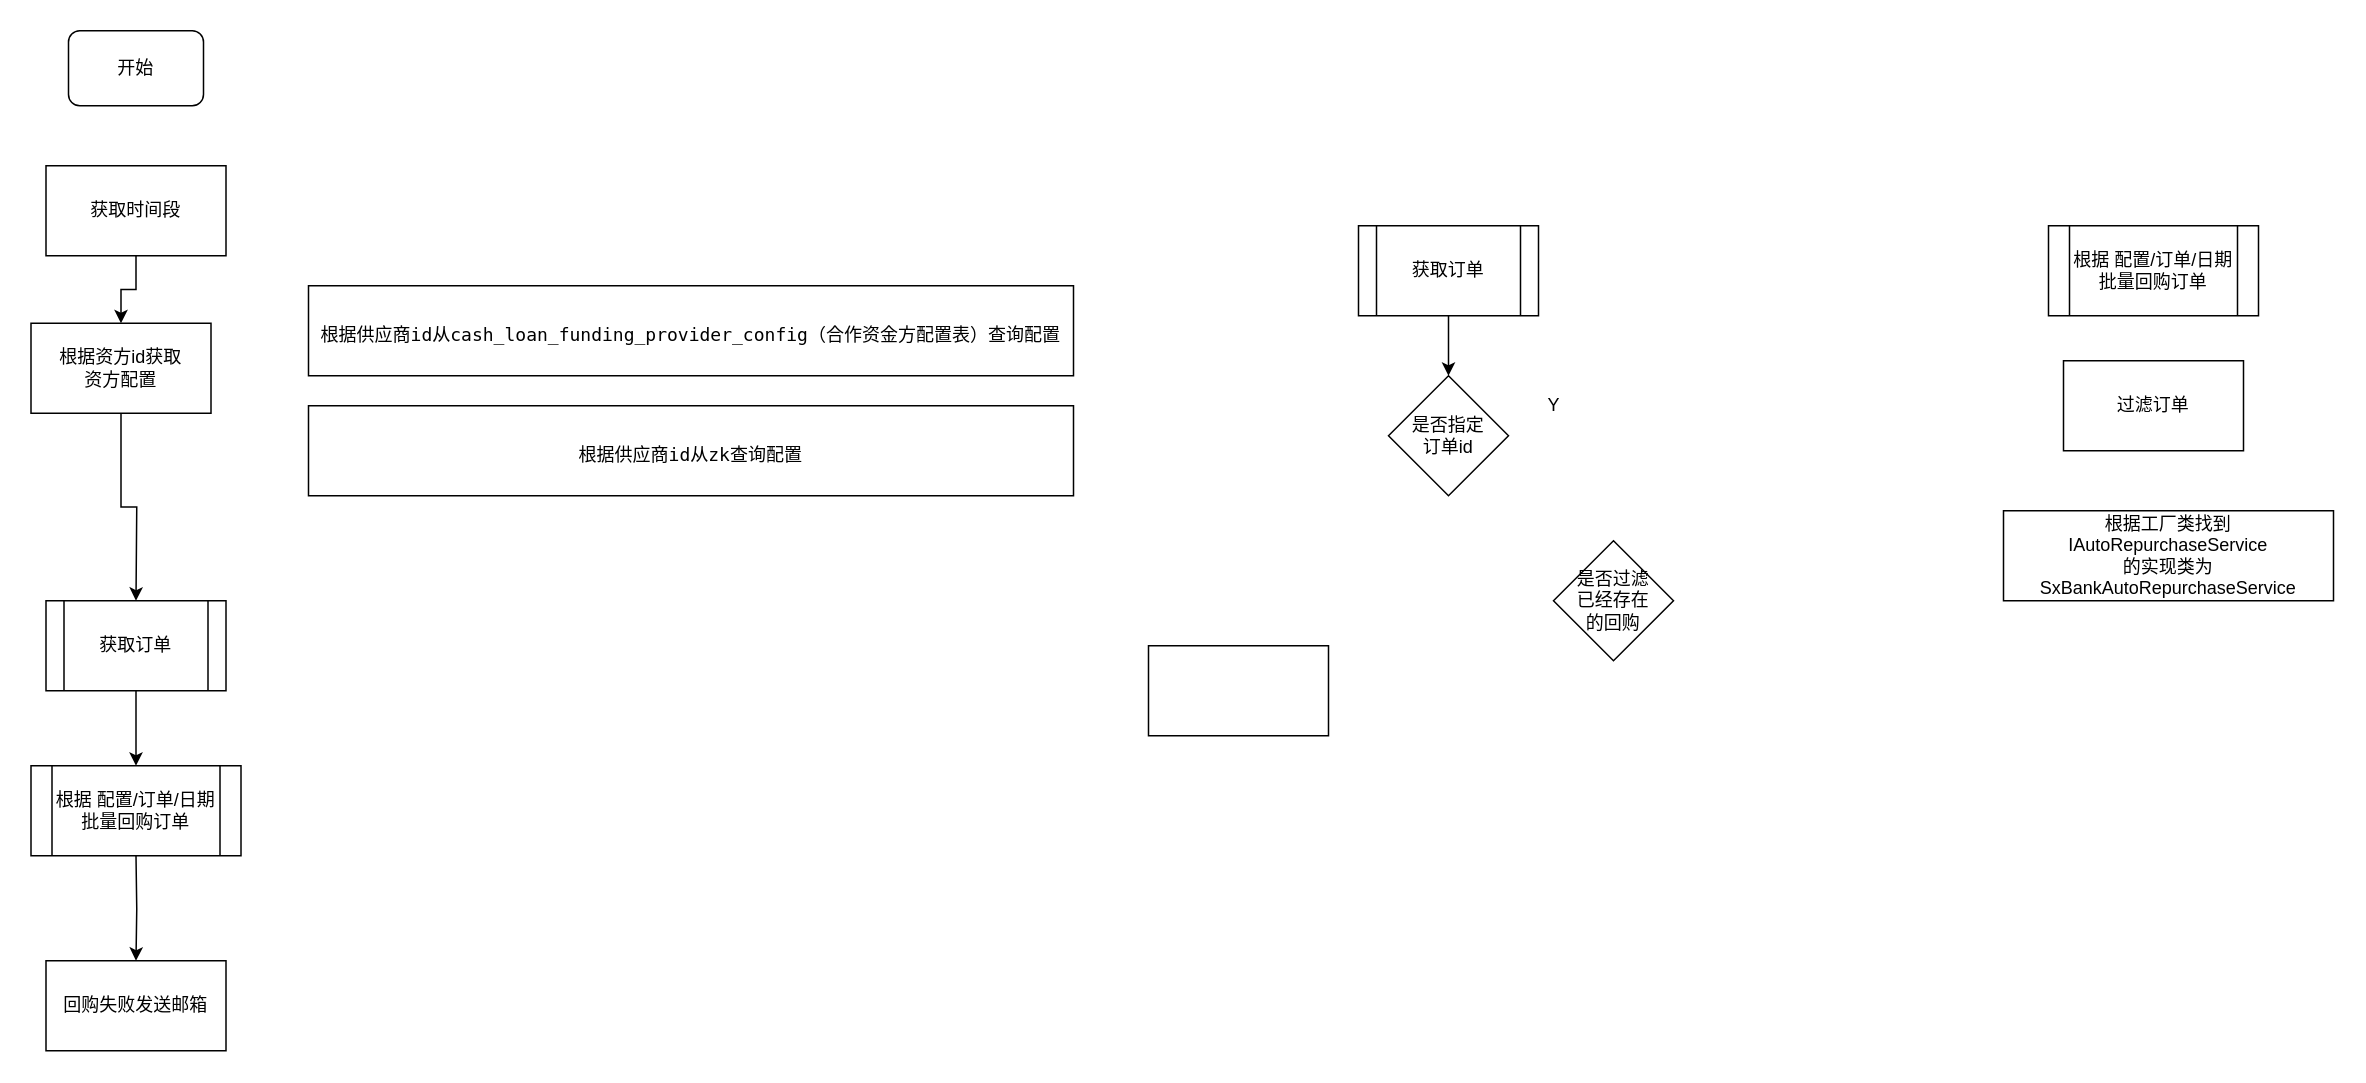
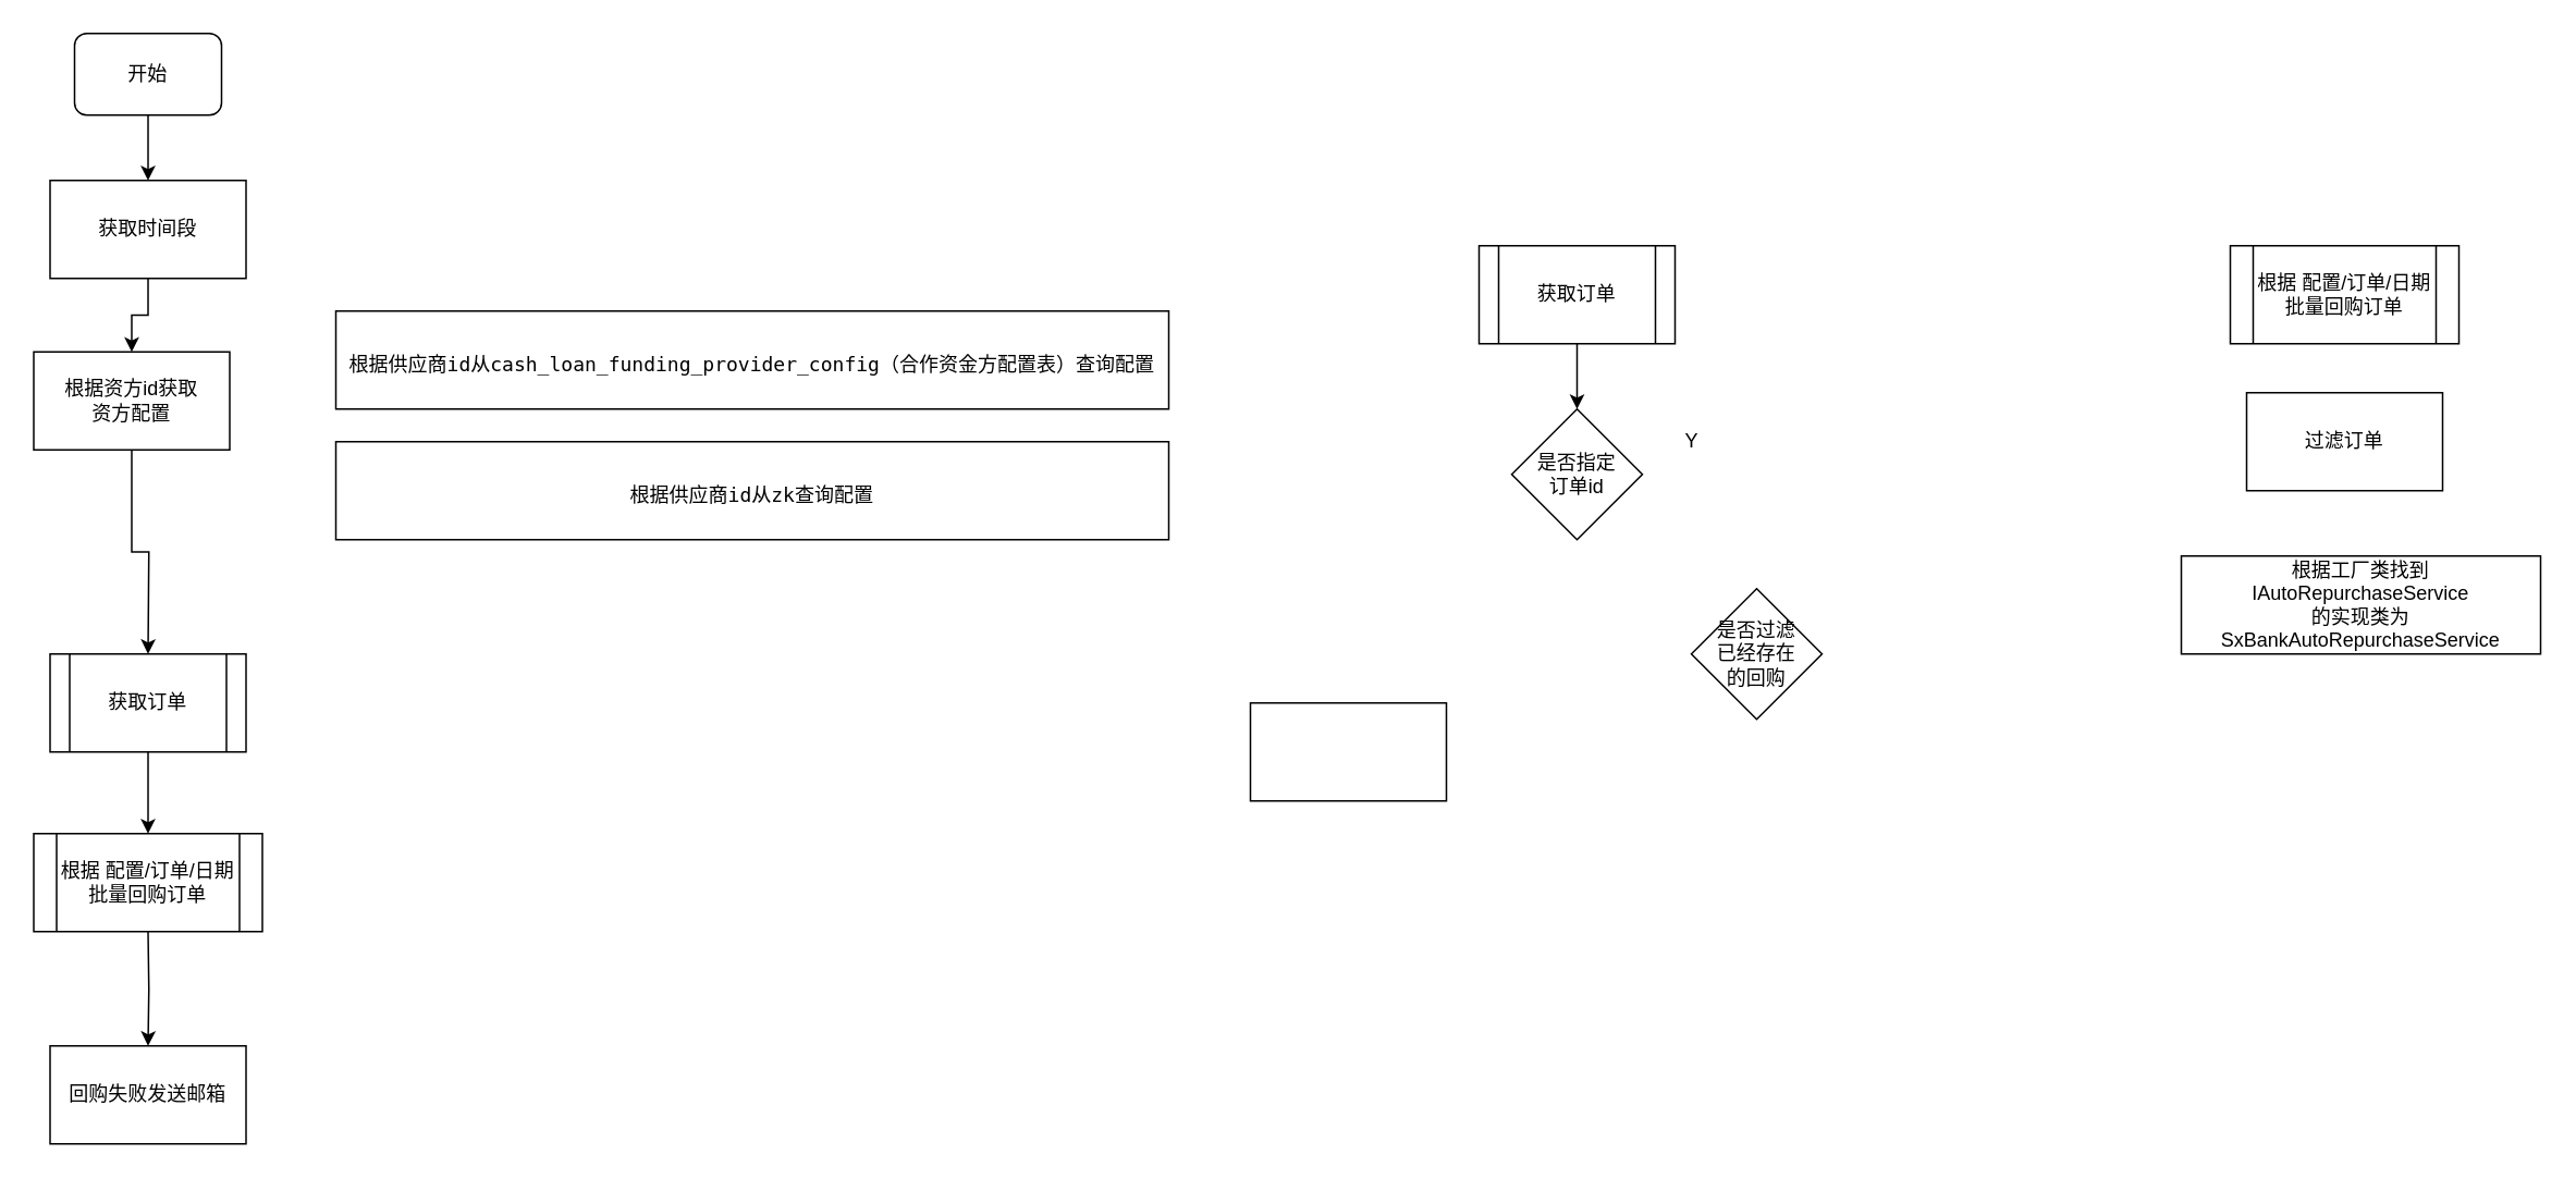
  <mxCell id="0" />
  <mxCell id="1" parent="0" />
+ <mxCell id="2" style="edgeStyle=orthogonalEdgeStyle;rounded=0;orthogonalLoop=1;jettySize=auto;html=1;exitX=0.5;exitY=1;exitDx=0;exitDy=0;entryX=0.5;entryY=0;entryDx=0;entryDy=0;" edge="1" parent="1" source="3" target="5"><mxGeometry relative="1" as="geometry" /></mxCell>
  <mxCell id="3" value="开始" style="rounded=1;whiteSpace=wrap;html=1;" vertex="1" parent="1"><mxGeometry x="45" y="20" width="90" height="50" as="geometry" /></mxCell>
  <mxCell id="4" style="edgeStyle=orthogonalEdgeStyle;rounded=0;orthogonalLoop=1;jettySize=auto;html=1;exitX=0.5;exitY=1;exitDx=0;exitDy=0;" edge="1" parent="1" source="5" target="9"><mxGeometry relative="1" as="geometry" /></mxCell>
  <mxCell id="5" value="获取时间段" style="rounded=0;whiteSpace=wrap;html=1;" vertex="1" parent="1"><mxGeometry x="30" y="110" width="120" height="60" as="geometry" /></mxCell>
  <mxCell id="6" style="edgeStyle=orthogonalEdgeStyle;rounded=0;orthogonalLoop=1;jettySize=auto;html=1;exitX=0.5;exitY=1;exitDx=0;exitDy=0;entryX=0.5;entryY=0;entryDx=0;entryDy=0;" edge="1" parent="1" target="7"><mxGeometry relative="1" as="geometry"><mxPoint x="90" y="570" as="sourcePoint" /></mxGeometry></mxCell>
  <mxCell id="7" value="回购失败发送邮箱" style="rounded=0;whiteSpace=wrap;html=1;" vertex="1" parent="1"><mxGeometry x="30" y="640" width="120" height="60" as="geometry" /></mxCell>
  <mxCell id="8" style="edgeStyle=orthogonalEdgeStyle;rounded=0;orthogonalLoop=1;jettySize=auto;html=1;exitX=0.5;exitY=1;exitDx=0;exitDy=0;" edge="1" parent="1" source="9"><mxGeometry relative="1" as="geometry"><mxPoint x="90" y="400" as="targetPoint" /></mxGeometry></mxCell>
  <mxCell id="9" value="根据资方id获取&lt;br&gt;资方配置" style="rounded=0;whiteSpace=wrap;html=1;" vertex="1" parent="1"><mxGeometry x="20" y="215" width="120" height="60" as="geometry" /></mxCell>
  <mxCell id="10" style="edgeStyle=orthogonalEdgeStyle;rounded=0;orthogonalLoop=1;jettySize=auto;html=1;exitX=0.5;exitY=1;exitDx=0;exitDy=0;" edge="1" parent="1"><mxGeometry relative="1" as="geometry"><mxPoint x="90" y="460" as="sourcePoint" /><mxPoint x="90" y="510" as="targetPoint" /></mxGeometry></mxCell>
  <mxCell id="11" value="&lt;div style=&quot;&quot;&gt;&lt;pre style=&quot;&quot;&gt;根据供应商id从cash_loan_funding_provider_config（合作资金方配置表）查询配置&lt;font face=&quot;JetBrains Mono, monospace&quot; color=&quot;#bcbec4&quot;&gt;&lt;span style=&quot;background-color: rgb(30, 31, 34); font-size: 13.5pt;&quot;&gt;&lt;br&gt;&lt;/span&gt;&lt;/font&gt;&lt;/pre&gt;&lt;/div&gt;" style="rounded=0;whiteSpace=wrap;html=1;" vertex="1" parent="1"><mxGeometry x="205" y="190" width="510" height="60" as="geometry" /></mxCell>
  <mxCell id="12" value="&lt;div style=&quot;&quot;&gt;&lt;pre style=&quot;&quot;&gt;根据供应商id从zk查询配置&lt;font face=&quot;JetBrains Mono, monospace&quot; color=&quot;#bcbec4&quot;&gt;&lt;span style=&quot;background-color: rgb(30, 31, 34); font-size: 13.5pt;&quot;&gt;&lt;br&gt;&lt;/span&gt;&lt;/font&gt;&lt;/pre&gt;&lt;/div&gt;" style="rounded=0;whiteSpace=wrap;html=1;" vertex="1" parent="1"><mxGeometry x="205" y="270" width="510" height="60" as="geometry" /></mxCell>
  <mxCell id="13" value="获取订单" style="shape=process;whiteSpace=wrap;html=1;backgroundOutline=1;" vertex="1" parent="1"><mxGeometry x="30" y="400" width="120" height="60" as="geometry" /></mxCell>
  <mxCell id="14" style="edgeStyle=orthogonalEdgeStyle;rounded=0;orthogonalLoop=1;jettySize=auto;html=1;exitX=0.5;exitY=1;exitDx=0;exitDy=0;entryX=0.5;entryY=0;entryDx=0;entryDy=0;" edge="1" parent="1" source="15" target="16"><mxGeometry relative="1" as="geometry" /></mxCell>
  <mxCell id="15" value="获取订单" style="shape=process;whiteSpace=wrap;html=1;backgroundOutline=1;" vertex="1" parent="1"><mxGeometry x="905" y="150" width="120" height="60" as="geometry" /></mxCell>
  <mxCell id="16" value="是否指定&lt;br&gt;订单id" style="rhombus;whiteSpace=wrap;html=1;" vertex="1" parent="1"><mxGeometry x="925" y="250" width="80" height="80" as="geometry" /></mxCell>
  <mxCell id="17" value="是否过滤&lt;br&gt;已经存在&lt;br&gt;的回购" style="rhombus;whiteSpace=wrap;html=1;" vertex="1" parent="1"><mxGeometry x="1035" y="360" width="80" height="80" as="geometry" /></mxCell>
  <mxCell id="18" value="" style="rounded=0;whiteSpace=wrap;html=1;" vertex="1" parent="1"><mxGeometry x="765" y="430" width="120" height="60" as="geometry" /></mxCell>
  <mxCell id="19" value="Y" style="text;html=1;align=center;verticalAlign=middle;resizable=0;points=[];autosize=1;strokeColor=none;fillColor=none;" vertex="1" parent="1"><mxGeometry x="1020" y="255" width="30" height="30" as="geometry" /></mxCell>
  <mxCell id="20" value="根据 配置/订单/日期&lt;br style=&quot;border-color: var(--border-color);&quot;&gt;批量回购订单" style="shape=process;whiteSpace=wrap;html=1;backgroundOutline=1;" vertex="1" parent="1"><mxGeometry x="20" y="510" width="140" height="60" as="geometry" /></mxCell>
  <mxCell id="21" value="根据 配置/订单/日期&lt;br style=&quot;border-color: var(--border-color);&quot;&gt;批量回购订单" style="shape=process;whiteSpace=wrap;html=1;backgroundOutline=1;" vertex="1" parent="1"><mxGeometry x="1365" y="150" width="140" height="60" as="geometry" /></mxCell>
  <mxCell id="22" value="过滤订单" style="rounded=0;whiteSpace=wrap;html=1;" vertex="1" parent="1"><mxGeometry x="1375" y="240" width="120" height="60" as="geometry" /></mxCell>
  <mxCell id="23" value="&lt;div&gt;根据工厂类找到&lt;/div&gt;&lt;div&gt;IAutoRepurchaseService&lt;/div&gt;&lt;div&gt;的实现类为&lt;/div&gt;&lt;div&gt;SxBankAutoRepurchaseService&lt;/div&gt;" style="rounded=0;whiteSpace=wrap;html=1;" vertex="1" parent="1"><mxGeometry x="1335" y="340" width="220" height="60" as="geometry" /></mxCell>
